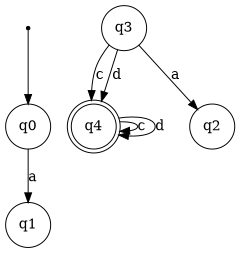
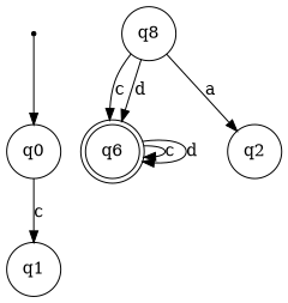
  digraph {
    rankdir=TB
    node [shape=circle]
    q0
    q1
    qi [shape=point]
-   q4 [shape=doublecircle]
-   q3
+   q4 [shape=doublecircle label=q6]
+   q3 [label=q8]
    q2
-   q0 -> q1 [label=a]
+   q0 -> q1 [label=c]
    qi -> q0
    q4 -> q4 [label=c]
    q4 -> q4 [label=d]
    q3 -> q4 [label=c]
    q3 -> q4 [label=d]
    q3 -> q2 [label=a]
  }
